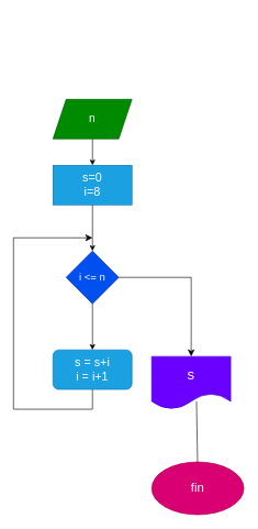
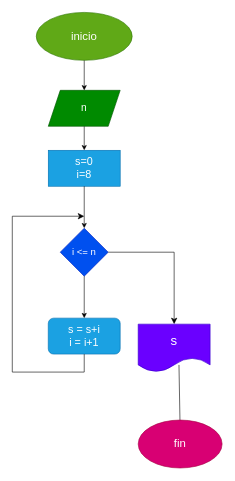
  <mxCell id="0" />
  <mxCell id="1" parent="0" />
+ <mxCell id="2" value="&lt;font style=&quot;font-size: 19px;&quot;&gt;inicio&lt;/font&gt;" style="ellipse;whiteSpace=wrap;html=1;fillColor=#60a917;fontColor=#ffffff;strokeColor=#2D7600;" vertex="1" parent="1"><mxGeometry x="60" y="20" width="160" height="80" as="geometry" /></mxCell>
+ <mxCell id="3" value="" style="edgeStyle=none;orthogonalLoop=1;jettySize=auto;html=1;exitX=0.5;exitY=1;exitDx=0;exitDy=0;entryX=0.5;entryY=0;entryDx=0;entryDy=0;" edge="1" parent="1" source="2" target="4"><mxGeometry width="100" relative="1" as="geometry"><mxPoint x="110" y="220" as="sourcePoint" /><mxPoint x="140" y="140" as="targetPoint" /><Array as="points" /></mxGeometry></mxCell>
  <mxCell id="4" value="&lt;font style=&quot;font-size: 17px;&quot;&gt;n&lt;/font&gt;" style="shape=parallelogram;perimeter=parallelogramPerimeter;whiteSpace=wrap;html=1;fixedSize=1;fillColor=#008a00;fontColor=#ffffff;strokeColor=#005700;" vertex="1" parent="1"><mxGeometry x="80" y="150" width="120" height="60" as="geometry" /></mxCell>
  <mxCell id="5" value="&lt;font style=&quot;font-size: 18px;&quot;&gt;s=0&lt;br&gt;i=8&lt;/font&gt;" style="whiteSpace=wrap;html=1;fillColor=#1ba1e2;fontColor=#ffffff;strokeColor=#006EAF;" vertex="1" parent="1"><mxGeometry x="80" y="250" width="120" height="60" as="geometry" /></mxCell>
  <mxCell id="6" value="" style="edgeStyle=none;orthogonalLoop=1;jettySize=auto;html=1;exitX=0.5;exitY=1;exitDx=0;exitDy=0;entryX=0.5;entryY=0;entryDx=0;entryDy=0;" edge="1" parent="1" source="4" target="5"><mxGeometry width="100" relative="1" as="geometry"><mxPoint x="230" y="180" as="sourcePoint" /><mxPoint x="330" y="180" as="targetPoint" /><Array as="points" /></mxGeometry></mxCell>
  <mxCell id="7" value="" style="edgeStyle=none;orthogonalLoop=1;jettySize=auto;html=1;exitX=0.5;exitY=1;exitDx=0;exitDy=0;" edge="1" parent="1" source="5"><mxGeometry width="100" relative="1" as="geometry"><mxPoint x="0" y="410" as="sourcePoint" /><mxPoint x="140" y="380" as="targetPoint" /><Array as="points" /></mxGeometry></mxCell>
  <mxCell id="8" value="&lt;font style=&quot;font-size: 16px;&quot;&gt;i &amp;lt;= n&lt;/font&gt;" style="rhombus;whiteSpace=wrap;html=1;fillColor=#0050ef;fontColor=#ffffff;strokeColor=#001DBC;" vertex="1" parent="1"><mxGeometry x="100" y="380" width="80" height="80" as="geometry" /></mxCell>
  <mxCell id="9" value="&lt;font style=&quot;font-size: 18px;&quot;&gt;s = s+i&lt;br&gt;i = i+1&lt;/font&gt;" style="whiteSpace=wrap;html=1;fillColor=#1ba1e2;fontColor=#ffffff;strokeColor=#006EAF;rounded=1;" vertex="1" parent="1"><mxGeometry x="80" y="530" width="120" height="60" as="geometry" /></mxCell>
  <mxCell id="10" value="" style="edgeStyle=none;orthogonalLoop=1;jettySize=auto;html=1;exitX=0.5;exitY=1;exitDx=0;exitDy=0;entryX=0.5;entryY=0;entryDx=0;entryDy=0;" edge="1" parent="1" source="8" target="9"><mxGeometry width="100" relative="1" as="geometry"><mxPoint x="150" y="480" as="sourcePoint" /><mxPoint x="250" y="480" as="targetPoint" /><Array as="points" /></mxGeometry></mxCell>
  <mxCell id="11" value="" style="edgeStyle=segmentEdgeStyle;endArrow=classic;html=1;curved=0;rounded=0;endSize=8;startSize=8;sourcePerimeterSpacing=0;targetPerimeterSpacing=0;exitX=0.5;exitY=1;exitDx=0;exitDy=0;" edge="1" parent="1" source="9"><mxGeometry width="100" relative="1" as="geometry"><mxPoint x="70" y="670" as="sourcePoint" /><mxPoint x="140" y="360" as="targetPoint" /><Array as="points"><mxPoint x="140" y="620" /><mxPoint x="20" y="620" /><mxPoint x="20" y="360" /></Array></mxGeometry></mxCell>
  <mxCell id="12" value="" style="edgeStyle=segmentEdgeStyle;endArrow=classic;html=1;curved=0;rounded=0;endSize=8;startSize=8;sourcePerimeterSpacing=0;targetPerimeterSpacing=0;exitX=1;exitY=0.5;exitDx=0;exitDy=0;entryX=0.5;entryY=0;entryDx=0;entryDy=0;" edge="1" parent="1" source="8" target="13"><mxGeometry width="100" relative="1" as="geometry"><mxPoint x="200" y="600" as="sourcePoint" /><mxPoint x="250" y="540" as="targetPoint" /><Array as="points"><mxPoint x="290" y="420" /></Array></mxGeometry></mxCell>
  <mxCell id="13" value="&lt;font style=&quot;font-size: 22px;&quot;&gt;s&lt;/font&gt;" style="shape=document;whiteSpace=wrap;html=1;boundedLbl=1;fillColor=#6a00ff;fontColor=#ffffff;strokeColor=#3700CC;" vertex="1" parent="1"><mxGeometry x="230" y="540" width="120" height="80" as="geometry" /></mxCell>
  <mxCell id="14" value="" style="edgeStyle=none;orthogonalLoop=1;jettySize=auto;html=1;fontSize=19;exitX=0.567;exitY=0.85;exitDx=0;exitDy=0;exitPerimeter=0;endArrow=none;" edge="1" parent="1" source="13" target="15"><mxGeometry width="100" relative="1" as="geometry"><mxPoint x="180" y="720" as="sourcePoint" /><mxPoint x="300" y="700" as="targetPoint" /><Array as="points" /></mxGeometry></mxCell>
  <mxCell id="15" value="fin" style="ellipse;whiteSpace=wrap;html=1;fontSize=19;fillColor=#d80073;fontColor=#ffffff;strokeColor=#A50040;" vertex="1" parent="1"><mxGeometry x="230" y="700" width="140" height="80" as="geometry" /></mxCell>
